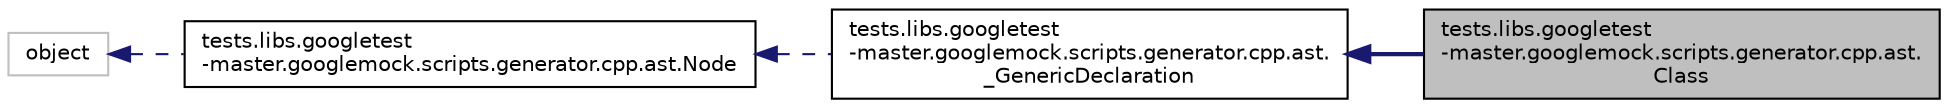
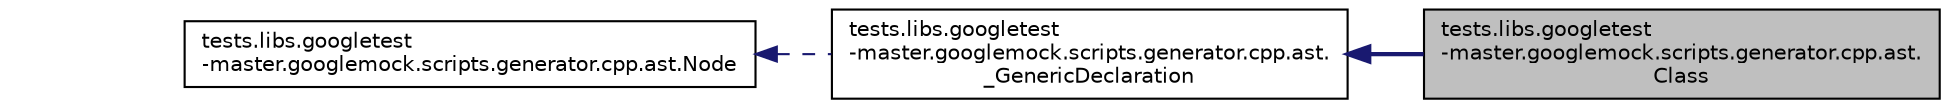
  digraph {
    rankdir=LR
    node [color=black fillcolor=white fontname=Helvetica fontsize=10 shape=record style=filled]
    edge [color=midnightblue dir=back fontname=Helvetica fontsize=10 labelfontname=Helvetica labelfontsize=10 style=dashed]
    n1 [fillcolor=grey75 fontcolor=black height=0.2 label="tests.libs.googletest\l-master.googlemock.scripts.generator.cpp.ast.\lClass" width=0.4]
    n2 [height=0.2 label="tests.libs.googletest\l-master.googlemock.scripts.generator.cpp.ast.\l_GenericDeclaration" width=0.4]
    n3 [height=0.2 label="tests.libs.googletest\l-master.googlemock.scripts.generator.cpp.ast.Node" width=0.4]
-   n4 [color=grey75 height=0.2 label=object width=0.4]
    n2 -> n1 [style=bold]
    n3 -> n2
-   n4 -> n3
  }
